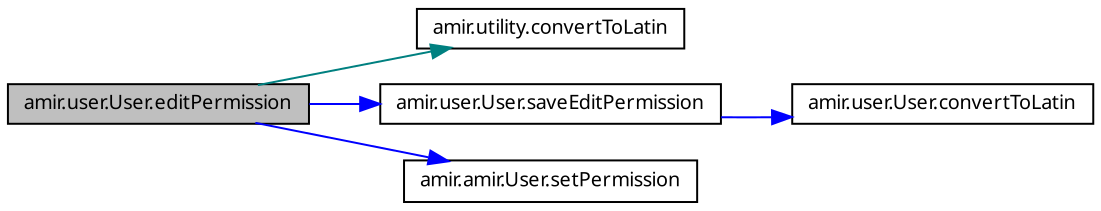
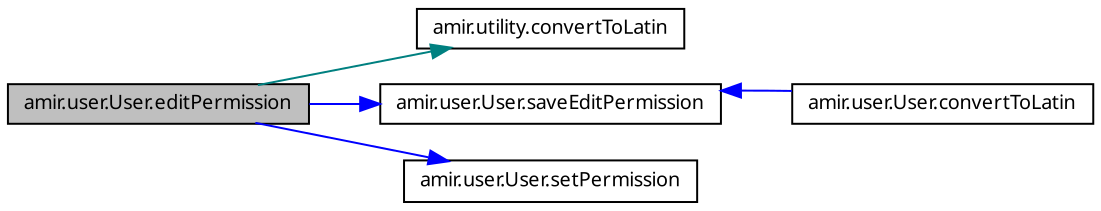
  digraph {
    rankdir=LR
    node [color=black fillcolor=white fontname="FreeSans.ttf" fontsize=10 shape=record style=filled]
    edge [color=blue fontname="FreeSans.ttf" fontsize=10 labelfontname="FreeSans.ttf" labelfontsize=10 style=solid]
    n1 [fillcolor=grey75 fontcolor=black height=0.2 label="amir.user.User.editPermission" width=0.4]
    n2 [height=0.2 label="amir.utility.convertToLatin" width=0.4]
    n3 [height=0.2 label="amir.user.User.saveEditPermission" width=0.4]
-   n4 [height=0.2 label="amir.amir.User.setPermission" width=0.4]
+   n4 [height=0.2 label="amir.user.User.setPermission" width=0.4]
    n5 [height=0.2 label="amir.user.User.convertToLatin" width=0.4]
    n1 -> n2 [color=teal]
    n1 -> n3
    n1 -> n4
-   n3 -> n5
+   n5 -> n3
  }
